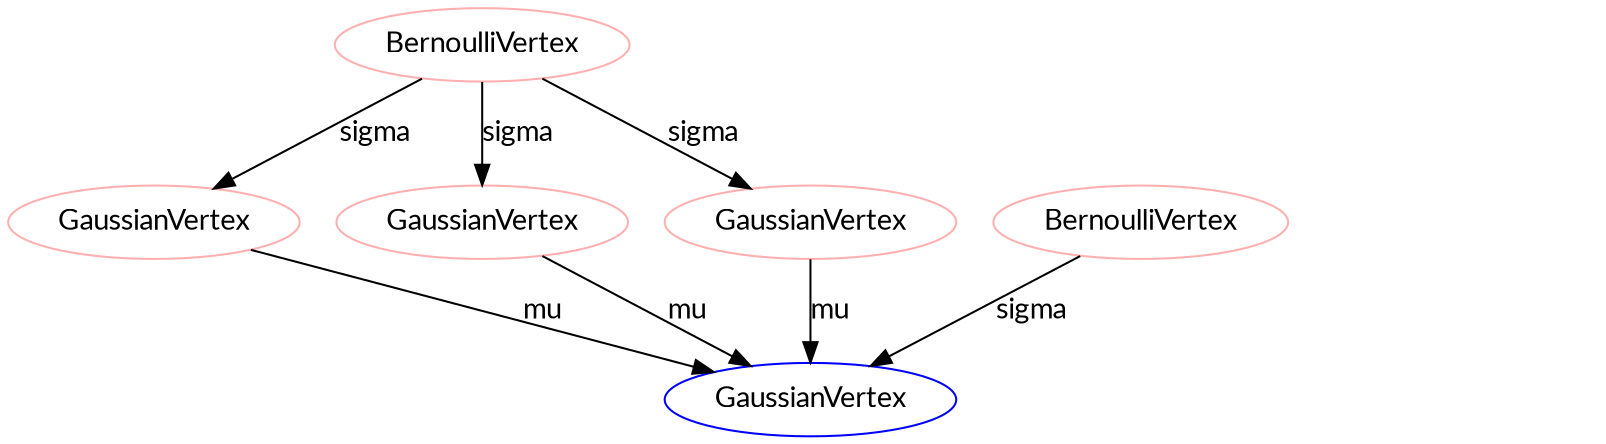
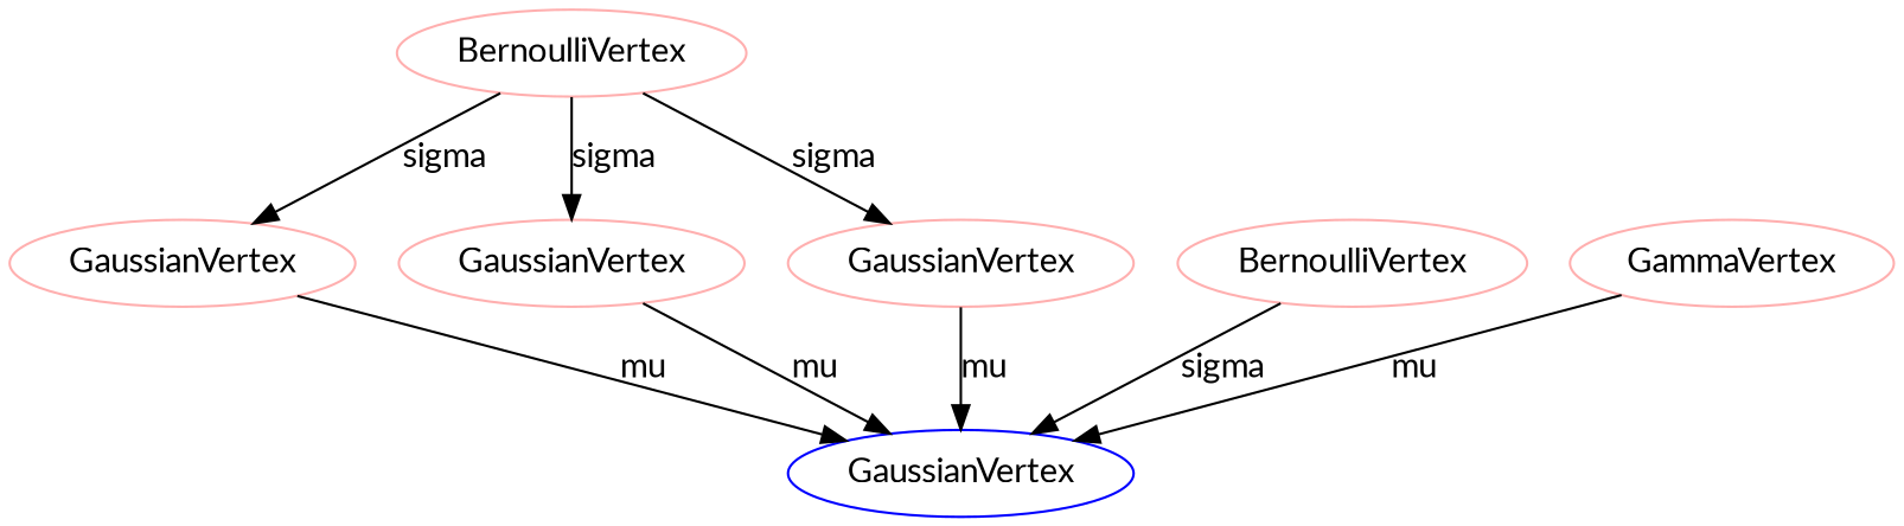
  digraph {
    fontname=Lato
    node [color="#FFAFAF" fontname=Lato]
    edge [fontname=Lato]
    n1 [label=BernoulliVertex]
    n2 [label=GaussianVertex]
    n3 [label=GaussianVertex]
    n4 [label=GaussianVertex]
    n5 [label=BernoulliVertex]
    n6 [color="#0000FF" label=GaussianVertex]
+   n7 [label=GammaVertex]
    n1 -> n2 [label=sigma]
    n1 -> n3 [label=sigma]
    n1 -> n4 [label=sigma]
    n2 -> n6 [label=mu]
    n3 -> n6 [label=mu]
    n4 -> n6 [label=mu]
    n5 -> n6 [label=sigma]
+   n7 -> n6 [label=mu]
  }
